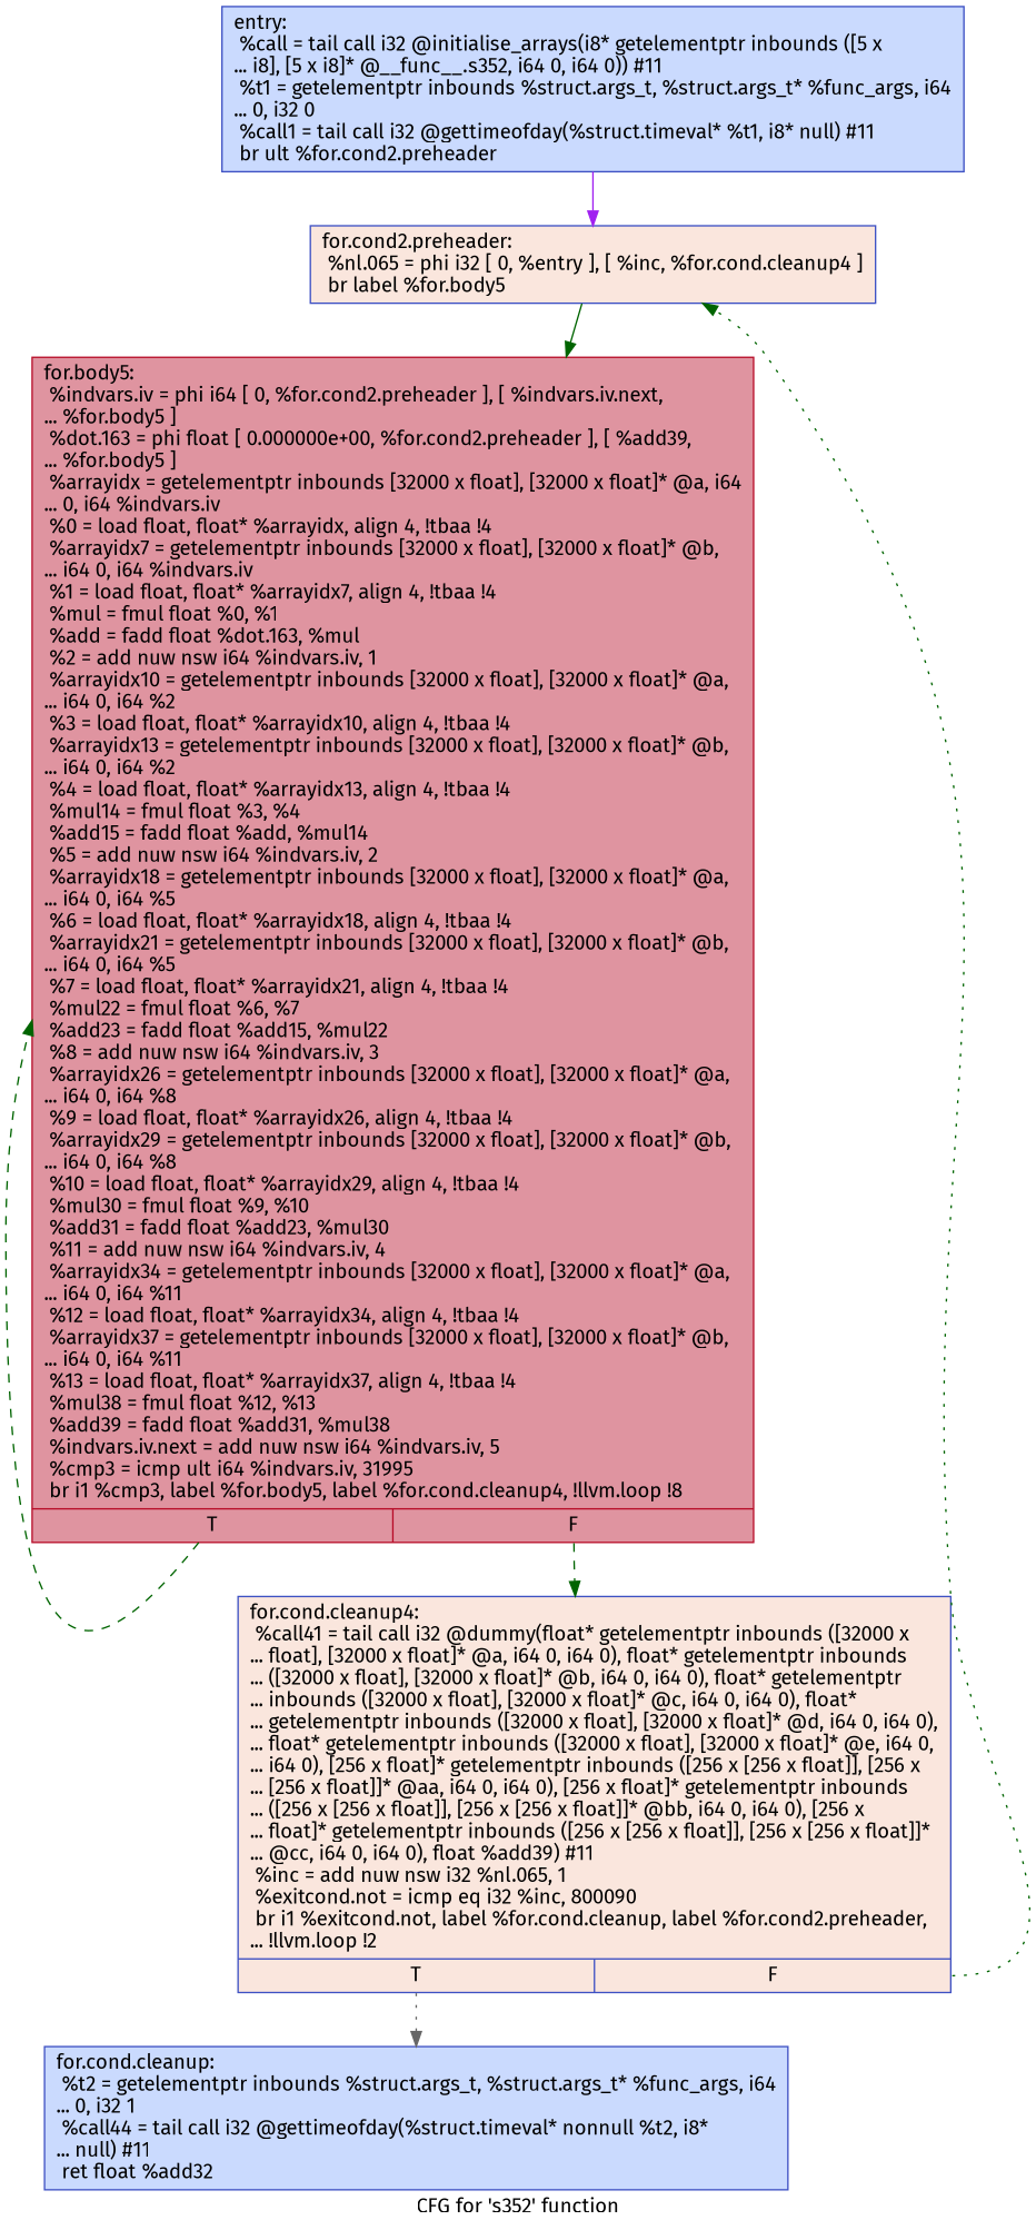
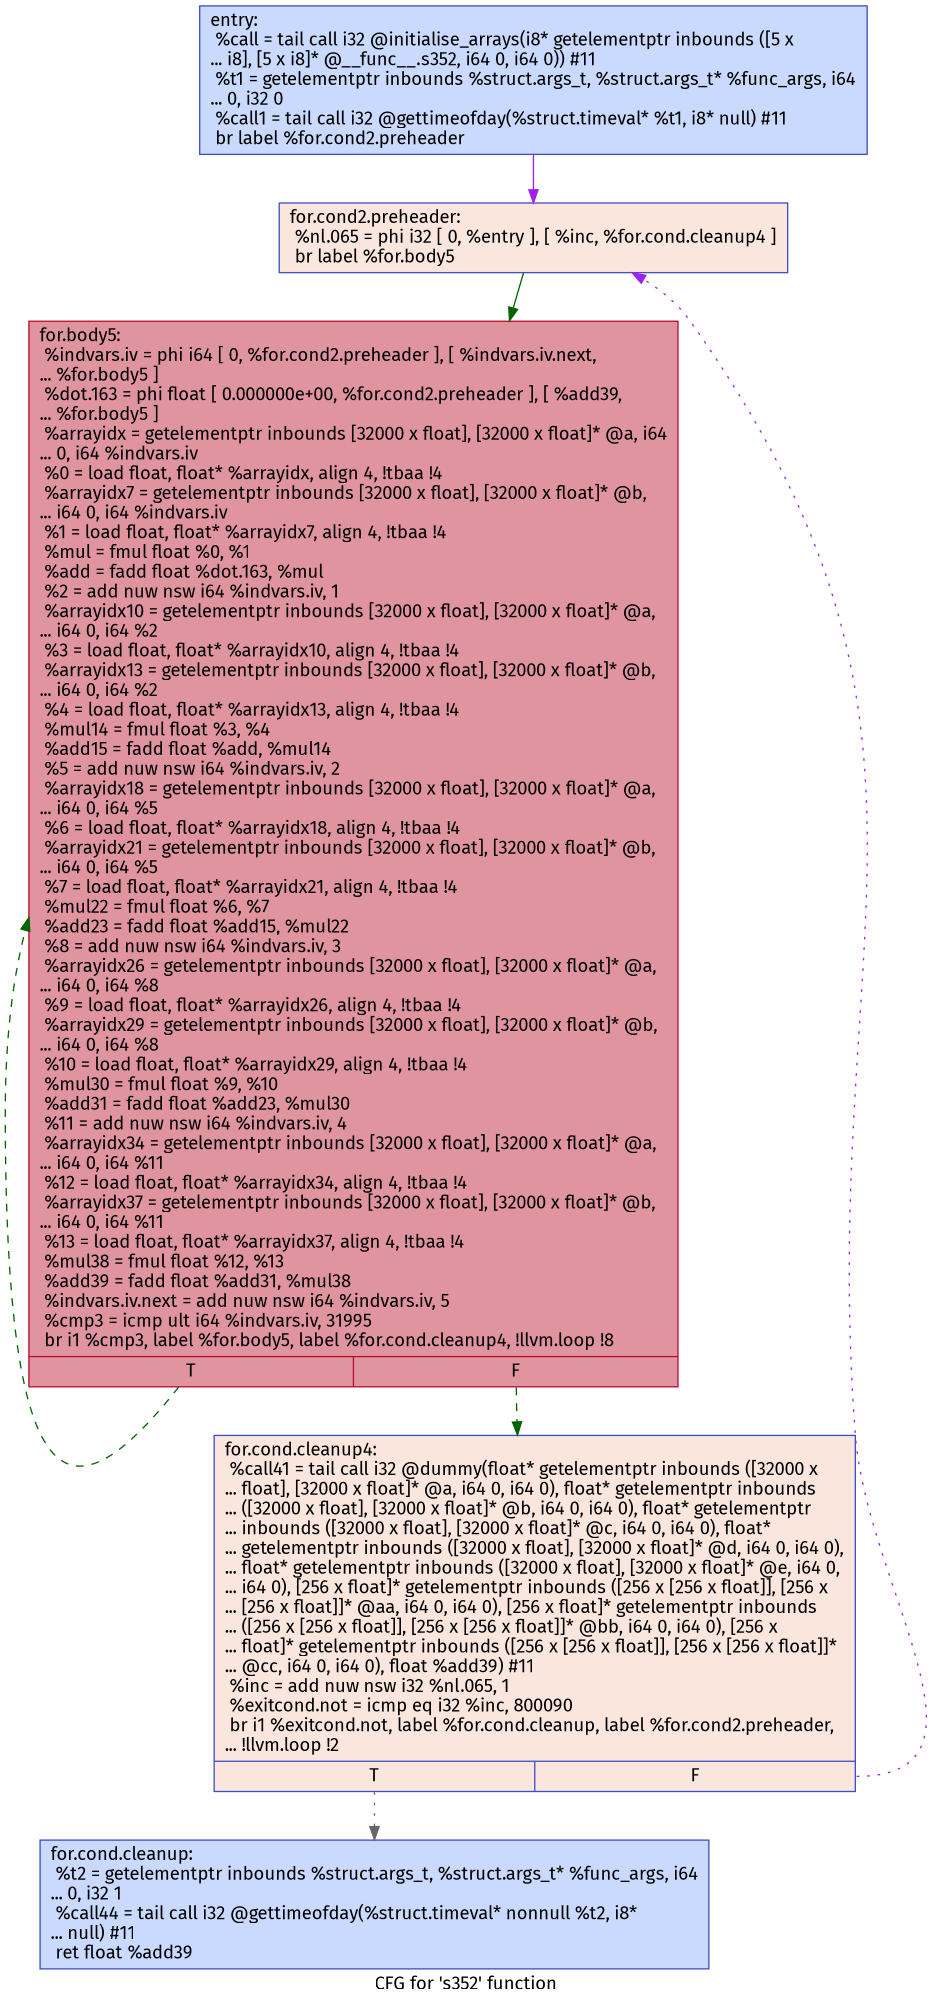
  digraph {
    fontname="Fira Sans"
    label="CFG for 's352' function"
    node [color="#3d50c3ff" fillcolor="#88abfd70" fontname="Fira Sans" shape=record style=filled]
    edge [color=darkgreen fontname="Fira Sans" style=solid]
-   n1 [label="{entry:\l  %call = tail call i32 @initialise_arrays(i8* getelementptr inbounds ([5 x\l... i8], [5 x i8]* @__func__.s352, i64 0, i64 0)) #11\l  %t1 = getelementptr inbounds %struct.args_t, %struct.args_t* %func_args, i64\l... 0, i32 0\l  %call1 = tail call i32 @gettimeofday(%struct.timeval* %t1, i8* null) #11\l  br ult %for.cond2.preheader\l}"]
+   n1 [label="{entry:\l  %call = tail call i32 @initialise_arrays(i8* getelementptr inbounds ([5 x\l... i8], [5 x i8]* @__func__.s352, i64 0, i64 0)) #11\l  %t1 = getelementptr inbounds %struct.args_t, %struct.args_t* %func_args, i64\l... 0, i32 0\l  %call1 = tail call i32 @gettimeofday(%struct.timeval* %t1, i8* null) #11\l  br label %for.cond2.preheader\l}"]
    n2 [fillcolor="#f3c7b170" label="{for.cond2.preheader:                              \l  %nl.065 = phi i32 [ 0, %entry ], [ %inc, %for.cond.cleanup4 ]\l  br label %for.body5\l}"]
    n3 [color="#b70d28ff" fillcolor="#b70d2870" label="{for.body5:                                        \l  %indvars.iv = phi i64 [ 0, %for.cond2.preheader ], [ %indvars.iv.next,\l... %for.body5 ]\l  %dot.163 = phi float [ 0.000000e+00, %for.cond2.preheader ], [ %add39,\l... %for.body5 ]\l  %arrayidx = getelementptr inbounds [32000 x float], [32000 x float]* @a, i64\l... 0, i64 %indvars.iv\l  %0 = load float, float* %arrayidx, align 4, !tbaa !4\l  %arrayidx7 = getelementptr inbounds [32000 x float], [32000 x float]* @b,\l... i64 0, i64 %indvars.iv\l  %1 = load float, float* %arrayidx7, align 4, !tbaa !4\l  %mul = fmul float %0, %1\l  %add = fadd float %dot.163, %mul\l  %2 = add nuw nsw i64 %indvars.iv, 1\l  %arrayidx10 = getelementptr inbounds [32000 x float], [32000 x float]* @a,\l... i64 0, i64 %2\l  %3 = load float, float* %arrayidx10, align 4, !tbaa !4\l  %arrayidx13 = getelementptr inbounds [32000 x float], [32000 x float]* @b,\l... i64 0, i64 %2\l  %4 = load float, float* %arrayidx13, align 4, !tbaa !4\l  %mul14 = fmul float %3, %4\l  %add15 = fadd float %add, %mul14\l  %5 = add nuw nsw i64 %indvars.iv, 2\l  %arrayidx18 = getelementptr inbounds [32000 x float], [32000 x float]* @a,\l... i64 0, i64 %5\l  %6 = load float, float* %arrayidx18, align 4, !tbaa !4\l  %arrayidx21 = getelementptr inbounds [32000 x float], [32000 x float]* @b,\l... i64 0, i64 %5\l  %7 = load float, float* %arrayidx21, align 4, !tbaa !4\l  %mul22 = fmul float %6, %7\l  %add23 = fadd float %add15, %mul22\l  %8 = add nuw nsw i64 %indvars.iv, 3\l  %arrayidx26 = getelementptr inbounds [32000 x float], [32000 x float]* @a,\l... i64 0, i64 %8\l  %9 = load float, float* %arrayidx26, align 4, !tbaa !4\l  %arrayidx29 = getelementptr inbounds [32000 x float], [32000 x float]* @b,\l... i64 0, i64 %8\l  %10 = load float, float* %arrayidx29, align 4, !tbaa !4\l  %mul30 = fmul float %9, %10\l  %add31 = fadd float %add23, %mul30\l  %11 = add nuw nsw i64 %indvars.iv, 4\l  %arrayidx34 = getelementptr inbounds [32000 x float], [32000 x float]* @a,\l... i64 0, i64 %11\l  %12 = load float, float* %arrayidx34, align 4, !tbaa !4\l  %arrayidx37 = getelementptr inbounds [32000 x float], [32000 x float]* @b,\l... i64 0, i64 %11\l  %13 = load float, float* %arrayidx37, align 4, !tbaa !4\l  %mul38 = fmul float %12, %13\l  %add39 = fadd float %add31, %mul38\l  %indvars.iv.next = add nuw nsw i64 %indvars.iv, 5\l  %cmp3 = icmp ult i64 %indvars.iv, 31995\l  br i1 %cmp3, label %for.body5, label %for.cond.cleanup4, !llvm.loop !8\l|{<s0>T|<s1>F}}"]
    n4 [fillcolor="#f3c7b170" label="{for.cond.cleanup4:                                \l  %call41 = tail call i32 @dummy(float* getelementptr inbounds ([32000 x\l... float], [32000 x float]* @a, i64 0, i64 0), float* getelementptr inbounds\l... ([32000 x float], [32000 x float]* @b, i64 0, i64 0), float* getelementptr\l... inbounds ([32000 x float], [32000 x float]* @c, i64 0, i64 0), float*\l... getelementptr inbounds ([32000 x float], [32000 x float]* @d, i64 0, i64 0),\l... float* getelementptr inbounds ([32000 x float], [32000 x float]* @e, i64 0,\l... i64 0), [256 x float]* getelementptr inbounds ([256 x [256 x float]], [256 x\l... [256 x float]]* @aa, i64 0, i64 0), [256 x float]* getelementptr inbounds\l... ([256 x [256 x float]], [256 x [256 x float]]* @bb, i64 0, i64 0), [256 x\l... float]* getelementptr inbounds ([256 x [256 x float]], [256 x [256 x float]]*\l... @cc, i64 0, i64 0), float %add39) #11\l  %inc = add nuw nsw i32 %nl.065, 1\l  %exitcond.not = icmp eq i32 %inc, 800090\l  br i1 %exitcond.not, label %for.cond.cleanup, label %for.cond2.preheader,\l... !llvm.loop !2\l|{<s0>T|<s1>F}}"]
-   n5 [label="{for.cond.cleanup:                                 \l  %t2 = getelementptr inbounds %struct.args_t, %struct.args_t* %func_args, i64\l... 0, i32 1\l  %call44 = tail call i32 @gettimeofday(%struct.timeval* nonnull %t2, i8*\l... null) #11\l  ret float %add32\l}"]
+   n5 [label="{for.cond.cleanup:                                 \l  %t2 = getelementptr inbounds %struct.args_t, %struct.args_t* %func_args, i64\l... 0, i32 1\l  %call44 = tail call i32 @gettimeofday(%struct.timeval* nonnull %t2, i8*\l... null) #11\l  ret float %add39\l}"]
    n1 -> n2 [color=purple]
    n2 -> n3
    n3 -> n3 [style=dashed tailport=s0]
    n3 -> n4 [style=dashed tailport=s1]
-   n4 -> n2 [style=dotted tailport=s1]
+   n4 -> n2 [color=purple style=dotted tailport=s1]
    n4 -> n5 [color=gray40 style=dotted tailport=s0]
  }
